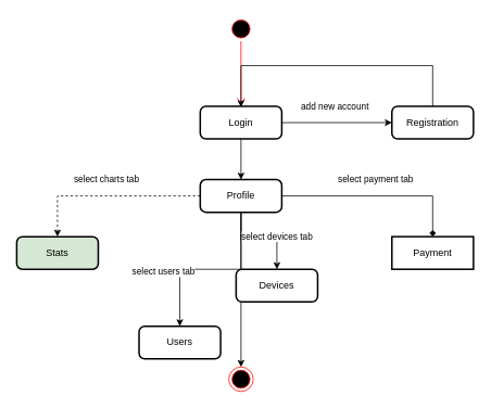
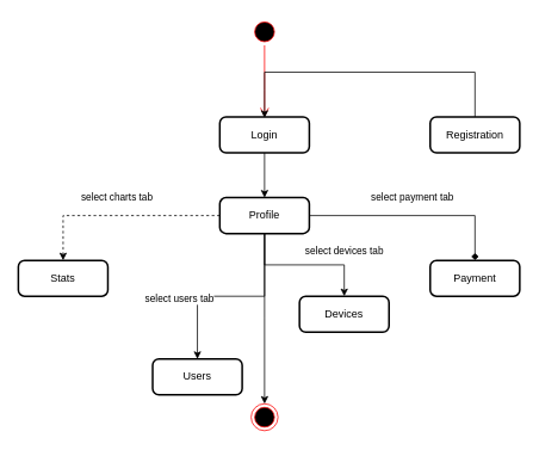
  <mxCell id="0" />
  <mxCell id="1" parent="0" />
  <mxCell id="2" value="" style="ellipse;html=1;shape=startState;fillColor=#000000;strokeColor=#ff0000;" vertex="1" parent="1"><mxGeometry x="280" y="20" width="30" height="30" as="geometry" /></mxCell>
  <mxCell id="3" value="" style="edgeStyle=orthogonalEdgeStyle;html=1;verticalAlign=bottom;endArrow=open;endSize=8;strokeColor=#ff0000;" edge="1" source="2" parent="1"><mxGeometry relative="1" as="geometry"><mxPoint x="295" y="130" as="targetPoint" /></mxGeometry></mxCell>
  <mxCell id="4" style="edgeStyle=orthogonalEdgeStyle;rounded=0;orthogonalLoop=1;jettySize=auto;html=1;exitX=0.5;exitY=1;exitDx=0;exitDy=0;" edge="1" parent="1" source="6" target="14"><mxGeometry relative="1" as="geometry" /></mxCell>
- <mxCell id="5" value="add new account" style="edgeStyle=orthogonalEdgeStyle;rounded=0;orthogonalLoop=1;jettySize=auto;html=1;exitX=1;exitY=0.5;exitDx=0;exitDy=0;" edge="1" parent="1" source="6" target="8"><mxGeometry x="-0.037" y="20" relative="1" as="geometry"><mxPoint as="offset" /></mxGeometry></mxCell>
  <mxCell id="6" value="Login" style="rounded=1;whiteSpace=wrap;html=1;absoluteArcSize=1;arcSize=14;strokeWidth=2;" vertex="1" parent="1"><mxGeometry x="245" y="130" width="100" height="40" as="geometry" /></mxCell>
  <mxCell id="7" style="rounded=0;orthogonalLoop=1;jettySize=auto;html=1;edgeStyle=orthogonalEdgeStyle;" edge="1" parent="1" source="8"><mxGeometry relative="1" as="geometry"><mxPoint x="295" y="131" as="targetPoint" /><Array as="points"><mxPoint x="530" y="80" /><mxPoint x="295" y="80" /></Array></mxGeometry></mxCell>
  <mxCell id="8" value="Registration" style="rounded=1;whiteSpace=wrap;html=1;absoluteArcSize=1;arcSize=14;strokeWidth=2;" vertex="1" parent="1"><mxGeometry x="480" y="130" width="100" height="40" as="geometry" /></mxCell>
  <mxCell id="9" value="select charts tab" style="edgeStyle=orthogonalEdgeStyle;rounded=0;orthogonalLoop=1;jettySize=auto;html=1;exitX=0;exitY=0.5;exitDx=0;exitDy=0;entryX=0.5;entryY=0;entryDx=0;entryDy=0;dashed=1;" edge="1" parent="1" source="14" target="17"><mxGeometry x="0.022" y="-20" relative="1" as="geometry"><mxPoint as="offset" /></mxGeometry></mxCell>
  <mxCell id="10" value="select users tab" style="edgeStyle=orthogonalEdgeStyle;rounded=0;orthogonalLoop=1;jettySize=auto;html=1;exitX=0.5;exitY=1;exitDx=0;exitDy=0;entryX=0.5;entryY=0;entryDx=0;entryDy=0;" edge="1" parent="1" source="14" target="16"><mxGeometry x="0.517" y="-25" relative="1" as="geometry"><mxPoint x="5" y="-15" as="offset" /></mxGeometry></mxCell>
  <mxCell id="11" value="select devices tab" style="edgeStyle=orthogonalEdgeStyle;rounded=0;orthogonalLoop=1;jettySize=auto;html=1;" edge="1" parent="1" source="14" target="15"><mxGeometry x="0.56" y="15" relative="1" as="geometry"><mxPoint x="-15" y="-15" as="offset" /></mxGeometry></mxCell>
  <mxCell id="12" value="select payment tab" style="edgeStyle=orthogonalEdgeStyle;rounded=0;orthogonalLoop=1;jettySize=auto;html=1;entryX=0.5;entryY=0;entryDx=0;entryDy=0;endArrow=diamond;" edge="1" parent="1" source="14" target="18"><mxGeometry x="-0.021" y="20" relative="1" as="geometry"><mxPoint as="offset" /></mxGeometry></mxCell>
  <mxCell id="13" style="edgeStyle=orthogonalEdgeStyle;rounded=0;orthogonalLoop=1;jettySize=auto;html=1;" edge="1" parent="1" source="14"><mxGeometry relative="1" as="geometry"><mxPoint x="295" y="450" as="targetPoint" /></mxGeometry></mxCell>
  <mxCell id="14" value="Profile" style="rounded=1;whiteSpace=wrap;html=1;absoluteArcSize=1;arcSize=14;strokeWidth=2;" vertex="1" parent="1"><mxGeometry x="245" y="220" width="100" height="40" as="geometry" /></mxCell>
- <mxCell id="15" value="Devices" style="rounded=1;whiteSpace=wrap;html=1;absoluteArcSize=1;arcSize=14;strokeWidth=2;" vertex="1" parent="1"><mxGeometry x="289" y="330" width="100" height="40" as="geometry" /></mxCell>
+ <mxCell id="15" value="Devices" style="rounded=1;whiteSpace=wrap;html=1;absoluteArcSize=1;arcSize=14;strokeWidth=2;" vertex="1" parent="1"><mxGeometry x="334" y="330" width="100" height="40" as="geometry" /></mxCell>
  <mxCell id="16" value="Users" style="rounded=1;whiteSpace=wrap;html=1;absoluteArcSize=1;arcSize=14;strokeWidth=2;" vertex="1" parent="1"><mxGeometry x="170" y="400" width="100" height="40" as="geometry" /></mxCell>
- <mxCell id="17" value="Stats" style="rounded=1;whiteSpace=wrap;html=1;absoluteArcSize=1;arcSize=14;strokeWidth=2;fillColor=#d5e8d4;" vertex="1" parent="1"><mxGeometry y="290" width="100" height="40" as="geometry" x="20" /></mxCell>
- <mxCell id="18" value="Payment" style="whiteSpace=wrap;html=1;absoluteArcSize=1;arcSize=14;strokeWidth=2;rounded=0;" vertex="1" parent="1"><mxGeometry x="480" y="290" width="100" height="40" as="geometry" /></mxCell>
+ <mxCell id="17" value="Stats" style="rounded=1;whiteSpace=wrap;html=1;absoluteArcSize=1;arcSize=14;strokeWidth=2;" vertex="1" parent="1"><mxGeometry y="290" width="100" height="40" as="geometry" x="20" /></mxCell>
+ <mxCell id="18" value="Payment" style="rounded=1;whiteSpace=wrap;html=1;absoluteArcSize=1;arcSize=14;strokeWidth=2;" vertex="1" parent="1"><mxGeometry x="480" y="290" width="100" height="40" as="geometry" /></mxCell>
  <mxCell id="19" value="" style="ellipse;html=1;shape=endState;fillColor=#000000;strokeColor=#ff0000;" vertex="1" parent="1"><mxGeometry x="280" y="450" width="30" height="30" as="geometry" /></mxCell>
